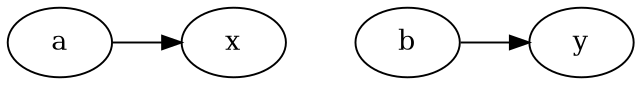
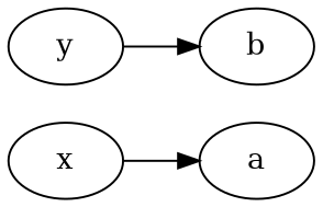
  digraph {
    rankdir=LR
    x
    b
    a
    y
    x -> b [color=transparent]
-   a -> x
-   b -> y
+   x -> a
+   y -> b
  }
